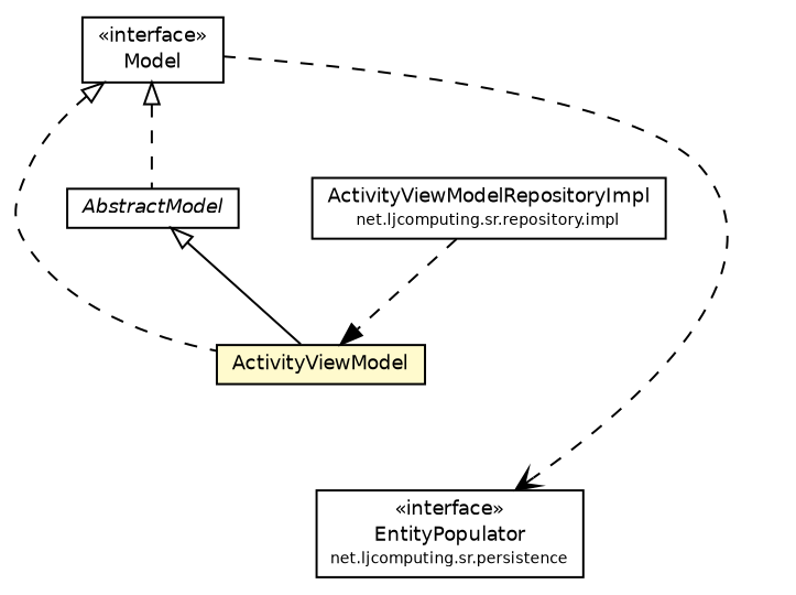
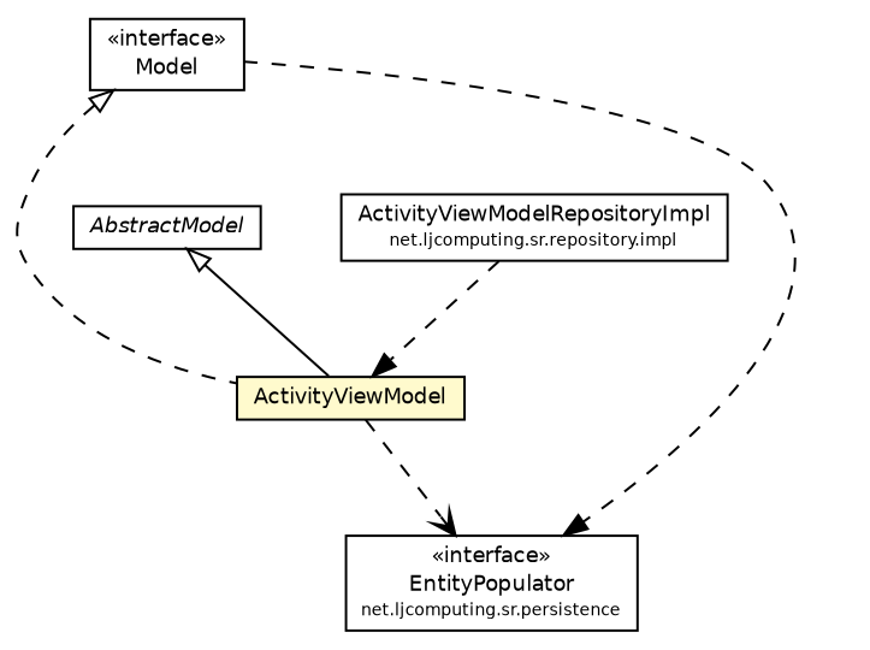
  digraph {
    nodesep=0.25
    ranksep=0.5
    node [fontcolor=black fontname=Helvetica fontsize=9.0 shape=plaintext]
    edge [fontname=Helvetica fontsize=10.0 headport=p labelfontname=Helvetica labelfontsize=10 style=dashed tailport=p]
    n1 [label=<<table title="net.ljcomputing.sr.model.ActivityViewModel" border="0" cellborder="1" cellspacing="0" cellpadding="2" port="p" bgcolor="lemonChiffon" href="./ActivityViewModel.html"> 		<tr><td><table border="0" cellspacing="0" cellpadding="1"> <tr><td align="center" balign="center"> ActivityViewModel </td></tr> 		</table></td></tr> 		</table>>]
    n2 [label=<<table title="net.ljcomputing.sr.persistence.EntityPopulator" border="0" cellborder="1" cellspacing="0" cellpadding="2" port="p" href="../persistence/EntityPopulator.html"> 		<tr><td><table border="0" cellspacing="0" cellpadding="1"> <tr><td align="center" balign="center"> &#171;interface&#187; </td></tr> <tr><td align="center" balign="center"> EntityPopulator </td></tr> <tr><td align="center" balign="center"><font point-size="7.0"> net.ljcomputing.sr.persistence </font></td></tr> 		</table></td></tr> 		</table>>]
    n3 [label=<<table title="net.ljcomputing.sr.repository.impl.ActivityViewModelRepositoryImpl" border="0" cellborder="1" cellspacing="0" cellpadding="2" port="p" href="../repository/impl/ActivityViewModelRepositoryImpl.html"> 		<tr><td><table border="0" cellspacing="0" cellpadding="1"> <tr><td align="center" balign="center"> ActivityViewModelRepositoryImpl </td></tr> <tr><td align="center" balign="center"><font point-size="7.0"> net.ljcomputing.sr.repository.impl </font></td></tr> 		</table></td></tr> 		</table>>]
    n4 [label=<<table title="net.ljcomputing.sr.model.Model" border="0" cellborder="1" cellspacing="0" cellpadding="2" port="p" href="./Model.html"> 		<tr><td><table border="0" cellspacing="0" cellpadding="1"> <tr><td align="center" balign="center"> &#171;interface&#187; </td></tr> <tr><td align="center" balign="center"> Model </td></tr> 		</table></td></tr> 		</table>>]
    n5 [label=<<table title="net.ljcomputing.sr.model.AbstractModel" border="0" cellborder="1" cellspacing="0" cellpadding="2" port="p" href="./AbstractModel.html"> 		<tr><td><table border="0" cellspacing="0" cellpadding="1"> <tr><td align="center" balign="center"><font face="Helvetica-Oblique"> AbstractModel </font></td></tr> 		</table></td></tr> 		</table>>]
+   n1 -> n2 [arrowhead=open color=black fontcolor=black]
    n3 -> n1 [arrowhead=normal color=black fontcolor=black]
    n4 -> n1 [arrowtail=empty dir=back fontsize=10]
-   n4 -> n2 [arrowhead=open color=black fontcolor=black]
-   n4 -> n5 [arrowtail=empty dir=back fontsize=10]
+   n4 -> n2 [arrowhead=normal color=black fontcolor=black]
    n5 -> n1 [arrowtail=empty dir=back fontsize=10 style=""]
  }
